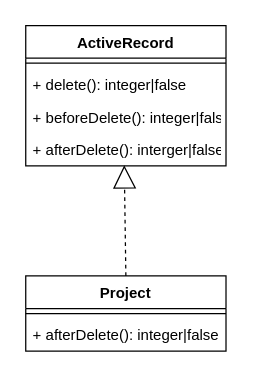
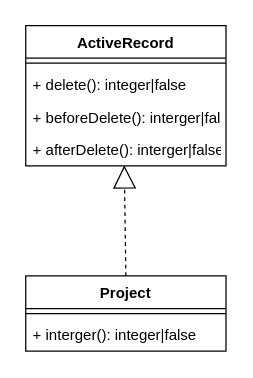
  <mxCell id="0" />
  <mxCell id="1" parent="0" />
  <mxCell id="2" value="ActiveRecord" style="swimlane;fontStyle=1;align=center;verticalAlign=top;childLayout=stackLayout;horizontal=1;startSize=26;horizontalStack=0;resizeParent=1;resizeParentMax=0;resizeLast=0;collapsible=1;marginBottom=0;" vertex="1" parent="1"><mxGeometry x="20" y="20" width="160" height="112" as="geometry" /></mxCell>
  <mxCell id="3" value="" style="line;strokeWidth=1;fillColor=none;align=left;verticalAlign=middle;spacingTop=-1;spacingLeft=3;spacingRight=3;rotatable=0;labelPosition=right;points=[];portConstraint=eastwest;" vertex="1" parent="2"><mxGeometry y="26" width="160" height="8" as="geometry" /></mxCell>
  <mxCell id="4" value="+ delete(): integer|false" style="text;strokeColor=none;fillColor=none;align=left;verticalAlign=top;spacingLeft=4;spacingRight=4;overflow=hidden;rotatable=0;points=[[0,0.5],[1,0.5]];portConstraint=eastwest;" vertex="1" parent="2"><mxGeometry y="34" width="160" height="26" as="geometry" /></mxCell>
- <mxCell id="5" value="+ beforeDelete(): integer|false" style="text;strokeColor=none;fillColor=none;align=left;verticalAlign=top;spacingLeft=4;spacingRight=4;overflow=hidden;rotatable=0;points=[[0,0.5],[1,0.5]];portConstraint=eastwest;" vertex="1" parent="2"><mxGeometry y="60" width="160" height="26" as="geometry" /></mxCell>
+ <mxCell id="5" value="+ beforeDelete(): interger|false" style="text;strokeColor=none;fillColor=none;align=left;verticalAlign=top;spacingLeft=4;spacingRight=4;overflow=hidden;rotatable=0;points=[[0,0.5],[1,0.5]];portConstraint=eastwest;" vertex="1" parent="2"><mxGeometry y="60" width="160" height="26" as="geometry" /></mxCell>
  <mxCell id="6" value="+ afterDelete(): interger|false" style="text;strokeColor=none;fillColor=none;align=left;verticalAlign=top;spacingLeft=4;spacingRight=4;overflow=hidden;rotatable=0;points=[[0,0.5],[1,0.5]];portConstraint=eastwest;" vertex="1" parent="2"><mxGeometry y="86" width="160" height="26" as="geometry" /></mxCell>
  <mxCell id="7" value="Project" style="swimlane;fontStyle=1;align=center;verticalAlign=top;childLayout=stackLayout;horizontal=1;startSize=26;horizontalStack=0;resizeParent=1;resizeParentMax=0;resizeLast=0;collapsible=1;marginBottom=0;" vertex="1" parent="1"><mxGeometry x="20" y="220" width="160" height="60" as="geometry" /></mxCell>
  <mxCell id="8" value="" style="line;strokeWidth=1;fillColor=none;align=left;verticalAlign=middle;spacingTop=-1;spacingLeft=3;spacingRight=3;rotatable=0;labelPosition=right;points=[];portConstraint=eastwest;" vertex="1" parent="7"><mxGeometry y="26" width="160" height="8" as="geometry" /></mxCell>
- <mxCell id="9" value="+ afterDelete(): integer|false" style="text;strokeColor=none;fillColor=none;align=left;verticalAlign=top;spacingLeft=4;spacingRight=4;overflow=hidden;rotatable=0;points=[[0,0.5],[1,0.5]];portConstraint=eastwest;" vertex="1" parent="7"><mxGeometry y="34" width="160" height="26" as="geometry" /></mxCell>
+ <mxCell id="9" value="+ interger(): integer|false" style="text;strokeColor=none;fillColor=none;align=left;verticalAlign=top;spacingLeft=4;spacingRight=4;overflow=hidden;rotatable=0;points=[[0,0.5],[1,0.5]];portConstraint=eastwest;" vertex="1" parent="7"><mxGeometry y="34" width="160" height="26" as="geometry" /></mxCell>
  <mxCell id="10" value="" style="endArrow=block;endSize=16;endFill=0;html=1;entryX=0.492;entryY=0.985;entryDx=0;entryDy=0;entryPerimeter=0;exitX=0.5;exitY=0;exitDx=0;exitDy=0;dashed=1;" edge="1" parent="1" source="7" target="6"><mxGeometry width="160" relative="1" as="geometry"><mxPoint x="20" y="300" as="sourcePoint" /><mxPoint x="180" y="300" as="targetPoint" /></mxGeometry></mxCell>
